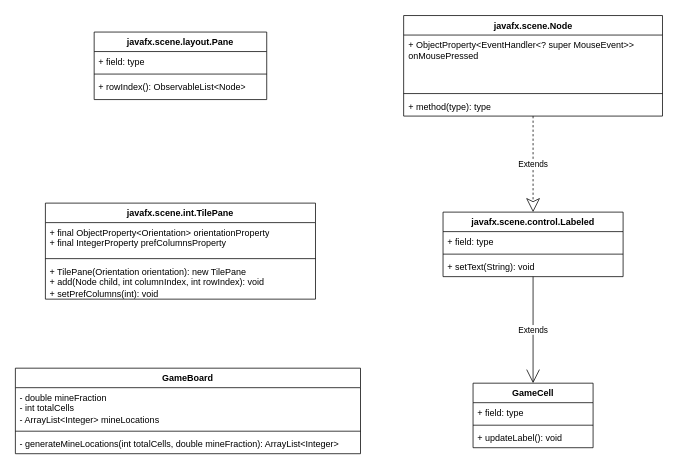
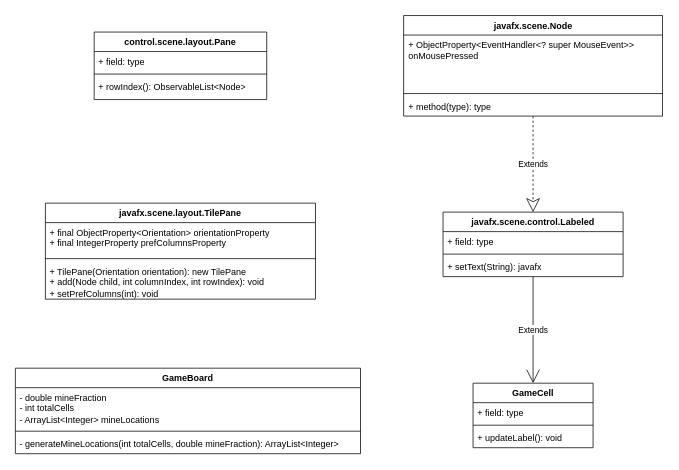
  <mxCell id="0" />
  <mxCell id="1" parent="0" />
  <mxCell id="2" value="GameBoard" style="swimlane;fontStyle=1;align=center;verticalAlign=top;childLayout=stackLayout;horizontal=1;startSize=26;horizontalStack=0;resizeParent=1;resizeParentMax=0;resizeLast=0;collapsible=1;marginBottom=0;whiteSpace=wrap;html=1;" parent="1" vertex="1"><mxGeometry x="20" y="490" width="460" height="114" as="geometry" /></mxCell>
  <mxCell id="3" value="- double mineFraction&lt;br&gt;- int totalCells&lt;br&gt;- ArrayList&amp;lt;Integer&amp;gt; mineLocations" style="text;strokeColor=none;fillColor=none;align=left;verticalAlign=top;spacingLeft=4;spacingRight=4;overflow=hidden;rotatable=0;points=[[0,0.5],[1,0.5]];portConstraint=eastwest;whiteSpace=wrap;html=1;" parent="2" vertex="1"><mxGeometry y="26" width="460" height="54" as="geometry" /></mxCell>
  <mxCell id="4" value="" style="line;strokeWidth=1;fillColor=none;align=left;verticalAlign=middle;spacingTop=-1;spacingLeft=3;spacingRight=3;rotatable=0;labelPosition=right;points=[];portConstraint=eastwest;strokeColor=inherit;" parent="2" vertex="1"><mxGeometry y="80" width="460" height="8" as="geometry" /></mxCell>
  <mxCell id="5" value="- generateMineLocations(int totalCells, double mineFraction): ArrayList&amp;lt;Integer&amp;gt;" style="text;strokeColor=none;fillColor=none;align=left;verticalAlign=top;spacingLeft=4;spacingRight=4;overflow=hidden;rotatable=0;points=[[0,0.5],[1,0.5]];portConstraint=eastwest;whiteSpace=wrap;html=1;" parent="2" vertex="1"><mxGeometry y="88" width="460" height="26" as="geometry" /></mxCell>
- <mxCell id="6" value="javafx.scene.int.TilePane" style="swimlane;fontStyle=1;align=center;verticalAlign=top;childLayout=stackLayout;horizontal=1;startSize=26;horizontalStack=0;resizeParent=1;resizeParentMax=0;resizeLast=0;collapsible=1;marginBottom=0;whiteSpace=wrap;html=1;" parent="1" vertex="1"><mxGeometry x="60" y="270" width="360" height="128" as="geometry"><mxRectangle x="217.5" y="340" width="90" height="30" as="alternateBounds" /></mxGeometry></mxCell>
+ <mxCell id="6" value="javafx.scene.layout.TilePane" style="swimlane;fontStyle=1;align=center;verticalAlign=top;childLayout=stackLayout;horizontal=1;startSize=26;horizontalStack=0;resizeParent=1;resizeParentMax=0;resizeLast=0;collapsible=1;marginBottom=0;whiteSpace=wrap;html=1;" parent="1" vertex="1"><mxGeometry x="60" y="270" width="360" height="128" as="geometry"><mxRectangle x="217.5" y="340" width="90" height="30" as="alternateBounds" /></mxGeometry></mxCell>
  <mxCell id="7" value="+ final ObjectProperty&amp;lt;Orientation&amp;gt; orientationProperty&lt;br&gt;+ final IntegerProperty prefColumnsProperty" style="text;strokeColor=none;fillColor=none;align=left;verticalAlign=top;spacingLeft=4;spacingRight=4;overflow=hidden;rotatable=0;points=[[0,0.5],[1,0.5]];portConstraint=eastwest;whiteSpace=wrap;html=1;" parent="6" vertex="1"><mxGeometry y="26" width="360" height="44" as="geometry" /></mxCell>
  <mxCell id="8" value="" style="line;strokeWidth=1;fillColor=none;align=left;verticalAlign=middle;spacingTop=-1;spacingLeft=3;spacingRight=3;rotatable=0;labelPosition=right;points=[];portConstraint=eastwest;strokeColor=inherit;" parent="6" vertex="1"><mxGeometry y="70" width="360" height="8" as="geometry" /></mxCell>
  <mxCell id="9" value="+ TilePane(Orientation orientation): new TilePane&lt;br&gt;+ add(Node child, int columnIndex, int rowIndex): void&lt;br&gt;+ setPrefColumns(int): void" style="text;strokeColor=none;fillColor=none;align=left;verticalAlign=top;spacingLeft=4;spacingRight=4;overflow=hidden;rotatable=0;points=[[0,0.5],[1,0.5]];portConstraint=eastwest;whiteSpace=wrap;html=1;" parent="6" vertex="1"><mxGeometry y="78" width="360" height="50" as="geometry" /></mxCell>
  <mxCell id="10" value="Extends" style="endArrow=open;endSize=16;endFill=0;html=1;rounded=0;" edge="1" parent="1" source="11" target="15"><mxGeometry relative="1" as="geometry" /></mxCell>
  <mxCell id="11" value="javafx.scene.control.Labeled" style="swimlane;fontStyle=1;align=center;verticalAlign=top;childLayout=stackLayout;horizontal=1;startSize=26;horizontalStack=0;resizeParent=1;resizeParentMax=0;resizeLast=0;collapsible=1;marginBottom=0;whiteSpace=wrap;html=1;" vertex="1" parent="1"><mxGeometry x="590" y="282" width="240" height="86" as="geometry" /></mxCell>
  <mxCell id="12" value="+ field: type" style="text;strokeColor=none;fillColor=none;align=left;verticalAlign=top;spacingLeft=4;spacingRight=4;overflow=hidden;rotatable=0;points=[[0,0.5],[1,0.5]];portConstraint=eastwest;whiteSpace=wrap;html=1;" vertex="1" parent="11"><mxGeometry y="26" width="240" height="26" as="geometry" /></mxCell>
  <mxCell id="13" value="" style="line;strokeWidth=1;fillColor=none;align=left;verticalAlign=middle;spacingTop=-1;spacingLeft=3;spacingRight=3;rotatable=0;labelPosition=right;points=[];portConstraint=eastwest;strokeColor=inherit;" vertex="1" parent="11"><mxGeometry y="52" width="240" height="8" as="geometry" /></mxCell>
- <mxCell id="14" value="+ setText(String): void" style="text;strokeColor=none;fillColor=none;align=left;verticalAlign=top;spacingLeft=4;spacingRight=4;overflow=hidden;rotatable=0;points=[[0,0.5],[1,0.5]];portConstraint=eastwest;whiteSpace=wrap;html=1;" vertex="1" parent="11"><mxGeometry y="60" width="240" height="26" as="geometry" /></mxCell>
+ <mxCell id="14" value="+ setText(String): javafx" style="text;strokeColor=none;fillColor=none;align=left;verticalAlign=top;spacingLeft=4;spacingRight=4;overflow=hidden;rotatable=0;points=[[0,0.5],[1,0.5]];portConstraint=eastwest;whiteSpace=wrap;html=1;" vertex="1" parent="11"><mxGeometry y="60" width="240" height="26" as="geometry" /></mxCell>
  <mxCell id="15" value="GameCell" style="swimlane;fontStyle=1;align=center;verticalAlign=top;childLayout=stackLayout;horizontal=1;startSize=26;horizontalStack=0;resizeParent=1;resizeParentMax=0;resizeLast=0;collapsible=1;marginBottom=0;whiteSpace=wrap;html=1;" vertex="1" parent="1"><mxGeometry x="630" y="510" width="160" height="86" as="geometry" /></mxCell>
  <mxCell id="16" value="+ field: type" style="text;strokeColor=none;fillColor=none;align=left;verticalAlign=top;spacingLeft=4;spacingRight=4;overflow=hidden;rotatable=0;points=[[0,0.5],[1,0.5]];portConstraint=eastwest;whiteSpace=wrap;html=1;" vertex="1" parent="15"><mxGeometry y="26" width="160" height="26" as="geometry" /></mxCell>
  <mxCell id="17" value="" style="line;strokeWidth=1;fillColor=none;align=left;verticalAlign=middle;spacingTop=-1;spacingLeft=3;spacingRight=3;rotatable=0;labelPosition=right;points=[];portConstraint=eastwest;strokeColor=inherit;" vertex="1" parent="15"><mxGeometry y="52" width="160" height="8" as="geometry" /></mxCell>
  <mxCell id="18" value="+ updateLabel(): void" style="text;strokeColor=none;fillColor=none;align=left;verticalAlign=top;spacingLeft=4;spacingRight=4;overflow=hidden;rotatable=0;points=[[0,0.5],[1,0.5]];portConstraint=eastwest;whiteSpace=wrap;html=1;" vertex="1" parent="15"><mxGeometry y="60" width="160" height="26" as="geometry" /></mxCell>
  <mxCell id="19" value="Extends" style="endArrow=classic;endSize=16;endFill=0;html=1;rounded=0;dashed=1;" edge="1" parent="1" source="20" target="11"><mxGeometry relative="1" as="geometry" /></mxCell>
  <mxCell id="20" value="javafx.scene.Node" style="swimlane;fontStyle=1;align=center;verticalAlign=top;childLayout=stackLayout;horizontal=1;startSize=26;horizontalStack=0;resizeParent=1;resizeParentMax=0;resizeLast=0;collapsible=1;marginBottom=0;whiteSpace=wrap;html=1;" vertex="1" parent="1"><mxGeometry x="537.5" y="20" width="345" height="134" as="geometry" /></mxCell>
  <mxCell id="21" value="+ ObjectProperty&amp;lt;EventHandler&amp;lt;? super MouseEvent&amp;gt;&amp;gt; onMousePressed" style="text;strokeColor=none;fillColor=none;align=left;verticalAlign=top;spacingLeft=4;spacingRight=4;overflow=hidden;rotatable=0;points=[[0,0.5],[1,0.5]];portConstraint=eastwest;whiteSpace=wrap;html=1;" vertex="1" parent="20"><mxGeometry y="26" width="345" height="74" as="geometry" /></mxCell>
  <mxCell id="22" value="" style="line;strokeWidth=1;fillColor=none;align=left;verticalAlign=middle;spacingTop=-1;spacingLeft=3;spacingRight=3;rotatable=0;labelPosition=right;points=[];portConstraint=eastwest;strokeColor=inherit;" vertex="1" parent="20"><mxGeometry y="100" width="345" height="8" as="geometry" /></mxCell>
  <mxCell id="23" value="+ method(type): type" style="text;strokeColor=none;fillColor=none;align=left;verticalAlign=top;spacingLeft=4;spacingRight=4;overflow=hidden;rotatable=0;points=[[0,0.5],[1,0.5]];portConstraint=eastwest;whiteSpace=wrap;html=1;" vertex="1" parent="20"><mxGeometry y="108" width="345" height="26" as="geometry" /></mxCell>
- <mxCell id="24" value="javafx.scene.layout.Pane" style="swimlane;fontStyle=1;align=center;verticalAlign=top;childLayout=stackLayout;horizontal=1;startSize=26;horizontalStack=0;resizeParent=1;resizeParentMax=0;resizeLast=0;collapsible=1;marginBottom=0;whiteSpace=wrap;html=1;" vertex="1" parent="1"><mxGeometry x="125" y="42" width="230" height="90" as="geometry" /></mxCell>
+ <mxCell id="24" value="control.scene.layout.Pane" style="swimlane;fontStyle=1;align=center;verticalAlign=top;childLayout=stackLayout;horizontal=1;startSize=26;horizontalStack=0;resizeParent=1;resizeParentMax=0;resizeLast=0;collapsible=1;marginBottom=0;whiteSpace=wrap;html=1;" vertex="1" parent="1"><mxGeometry x="125" y="42" width="230" height="90" as="geometry" /></mxCell>
  <mxCell id="25" value="+ field: type" style="text;strokeColor=none;fillColor=none;align=left;verticalAlign=top;spacingLeft=4;spacingRight=4;overflow=hidden;rotatable=0;points=[[0,0.5],[1,0.5]];portConstraint=eastwest;whiteSpace=wrap;html=1;" vertex="1" parent="24"><mxGeometry y="26" width="230" height="26" as="geometry" /></mxCell>
  <mxCell id="26" value="" style="line;strokeWidth=1;fillColor=none;align=left;verticalAlign=middle;spacingTop=-1;spacingLeft=3;spacingRight=3;rotatable=0;labelPosition=right;points=[];portConstraint=eastwest;strokeColor=inherit;" vertex="1" parent="24"><mxGeometry y="52" width="230" height="8" as="geometry" /></mxCell>
  <mxCell id="27" value="+ rowIndex(): ObservableList&amp;lt;Node&amp;gt;" style="text;strokeColor=none;fillColor=none;align=left;verticalAlign=top;spacingLeft=4;spacingRight=4;overflow=hidden;rotatable=0;points=[[0,0.5],[1,0.5]];portConstraint=eastwest;whiteSpace=wrap;html=1;" vertex="1" parent="24"><mxGeometry y="60" width="230" height="30" as="geometry" /></mxCell>
